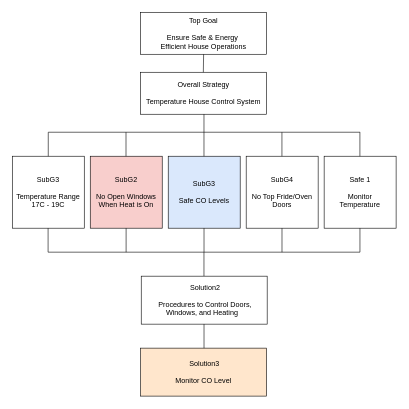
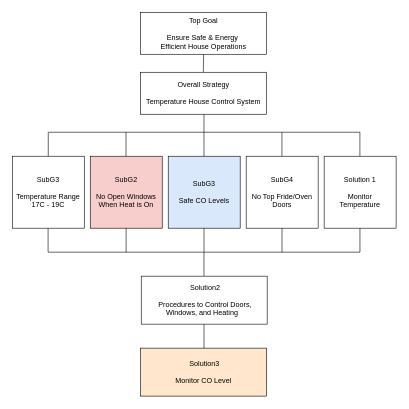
  <mxCell id="0" />
  <mxCell id="1" parent="0" />
  <mxCell id="2" value="&lt;span&gt;     Top Goal&lt;br&gt;&lt;/span&gt;&lt;span&gt;&lt;br&gt;Ensure Safe &amp;amp; Energy&amp;nbsp;&lt;br&gt;&lt;/span&gt;&lt;span&gt;Efficient House Operations  &lt;/span&gt;" style="rounded=0;whiteSpace=wrap;html=1;" vertex="1" parent="1"><mxGeometry x="234" y="20" width="210" height="70" as="geometry" /></mxCell>
  <mxCell id="3" value="Overall Strategy&lt;br&gt;&lt;br&gt;Temperature House Control System" style="rounded=0;whiteSpace=wrap;html=1;" vertex="1" parent="1"><mxGeometry x="234" y="120" width="210" height="70" as="geometry" /></mxCell>
  <mxCell id="4" value="SubG3&lt;br&gt;&lt;br&gt;Temperature Range&lt;br&gt;17C - 19C" style="whiteSpace=wrap;html=1;aspect=fixed;" vertex="1" parent="1"><mxGeometry x="20" y="260" width="120" height="120" as="geometry" /></mxCell>
  <mxCell id="5" value="SubG2&lt;br&gt;&lt;br&gt;No Open Windows When Heat is On" style="whiteSpace=wrap;html=1;aspect=fixed;fillColor=#f8cecc;" vertex="1" parent="1"><mxGeometry x="150" y="260" width="120" height="120" as="geometry" /></mxCell>
  <mxCell id="6" value="SubG3&lt;br&gt;&lt;br&gt;Safe CO Levels" style="whiteSpace=wrap;html=1;aspect=fixed;fillColor=#dae8fc;" vertex="1" parent="1"><mxGeometry x="280" y="260" width="120" height="120" as="geometry" /></mxCell>
  <mxCell id="7" value="SubG4&lt;br&gt;&lt;br&gt;No Top Fride/Oven Doors" style="whiteSpace=wrap;html=1;aspect=fixed;" vertex="1" parent="1"><mxGeometry x="410" y="260" width="120" height="120" as="geometry" /></mxCell>
- <mxCell id="8" value="Safe 1&lt;br&gt;&lt;br&gt;Monitor &lt;br&gt;Temperature" style="whiteSpace=wrap;html=1;aspect=fixed;" vertex="1" parent="1"><mxGeometry x="540" y="260" width="120" height="120" as="geometry" /></mxCell>
+ <mxCell id="8" value="Solution 1&lt;br&gt;&lt;br&gt;Monitor &lt;br&gt;Temperature" style="whiteSpace=wrap;html=1;aspect=fixed;" vertex="1" parent="1"><mxGeometry x="540" y="260" width="120" height="120" as="geometry" /></mxCell>
  <mxCell id="9" value="" style="endArrow=none;html=1;" edge="1" parent="1"><mxGeometry width="50" height="50" relative="1" as="geometry"><mxPoint x="80" y="220" as="sourcePoint" /><mxPoint x="600" y="220" as="targetPoint" /></mxGeometry></mxCell>
  <mxCell id="10" value="" style="endArrow=none;html=1;exitX=0.5;exitY=0;exitDx=0;exitDy=0;" edge="1" parent="1" source="4"><mxGeometry width="50" height="50" relative="1" as="geometry"><mxPoint x="30" y="270" as="sourcePoint" /><mxPoint x="80" y="220" as="targetPoint" /></mxGeometry></mxCell>
  <mxCell id="11" value="" style="endArrow=none;html=1;exitX=0.5;exitY=0;exitDx=0;exitDy=0;" edge="1" parent="1"><mxGeometry width="50" height="50" relative="1" as="geometry"><mxPoint x="599.62" y="260" as="sourcePoint" /><mxPoint x="599.62" y="220" as="targetPoint" /></mxGeometry></mxCell>
  <mxCell id="12" value="" style="endArrow=none;html=1;exitX=0.5;exitY=0;exitDx=0;exitDy=0;" edge="1" parent="1"><mxGeometry width="50" height="50" relative="1" as="geometry"><mxPoint x="469.62" y="260" as="sourcePoint" /><mxPoint x="469.62" y="220" as="targetPoint" /></mxGeometry></mxCell>
  <mxCell id="13" value="" style="endArrow=none;html=1;exitX=0.5;exitY=0;exitDx=0;exitDy=0;" edge="1" parent="1"><mxGeometry width="50" height="50" relative="1" as="geometry"><mxPoint x="339.62" y="260" as="sourcePoint" /><mxPoint x="339.62" y="220" as="targetPoint" /></mxGeometry></mxCell>
  <mxCell id="14" value="" style="endArrow=none;html=1;exitX=0.5;exitY=0;exitDx=0;exitDy=0;" edge="1" parent="1"><mxGeometry width="50" height="50" relative="1" as="geometry"><mxPoint x="209.62" y="260" as="sourcePoint" /><mxPoint x="209.62" y="220" as="targetPoint" /></mxGeometry></mxCell>
  <mxCell id="15" value="" style="endArrow=none;html=1;" edge="1" parent="1"><mxGeometry width="50" height="50" relative="1" as="geometry"><mxPoint x="339.62" y="220" as="sourcePoint" /><mxPoint x="339.62" y="190" as="targetPoint" /></mxGeometry></mxCell>
  <mxCell id="16" value="" style="endArrow=none;html=1;exitX=0.5;exitY=0;exitDx=0;exitDy=0;" edge="1" parent="1"><mxGeometry width="50" height="50" relative="1" as="geometry"><mxPoint x="338.58" y="120" as="sourcePoint" /><mxPoint x="339" y="90" as="targetPoint" /></mxGeometry></mxCell>
  <mxCell id="17" value="" style="endArrow=none;html=1;" edge="1" parent="1"><mxGeometry width="50" height="50" relative="1" as="geometry"><mxPoint x="79.74" y="420" as="sourcePoint" /><mxPoint x="599.74" y="420" as="targetPoint" /></mxGeometry></mxCell>
  <mxCell id="18" value="" style="endArrow=none;html=1;exitX=0.5;exitY=0;exitDx=0;exitDy=0;" edge="1" parent="1"><mxGeometry width="50" height="50" relative="1" as="geometry"><mxPoint x="599.71" y="420" as="sourcePoint" /><mxPoint x="599.71" y="380" as="targetPoint" /></mxGeometry></mxCell>
  <mxCell id="19" value="" style="endArrow=none;html=1;exitX=0.5;exitY=0;exitDx=0;exitDy=0;" edge="1" parent="1"><mxGeometry width="50" height="50" relative="1" as="geometry"><mxPoint x="469.71" y="420" as="sourcePoint" /><mxPoint x="469.71" y="380" as="targetPoint" /></mxGeometry></mxCell>
  <mxCell id="20" value="" style="endArrow=none;html=1;exitX=0.5;exitY=0;exitDx=0;exitDy=0;" edge="1" parent="1"><mxGeometry width="50" height="50" relative="1" as="geometry"><mxPoint x="339.71" y="420" as="sourcePoint" /><mxPoint x="339.71" y="380" as="targetPoint" /></mxGeometry></mxCell>
  <mxCell id="21" value="" style="endArrow=none;html=1;exitX=0.5;exitY=0;exitDx=0;exitDy=0;" edge="1" parent="1"><mxGeometry width="50" height="50" relative="1" as="geometry"><mxPoint x="209.79" y="420" as="sourcePoint" /><mxPoint x="209.79" y="380" as="targetPoint" /></mxGeometry></mxCell>
  <mxCell id="22" value="" style="endArrow=none;html=1;exitX=0.5;exitY=0;exitDx=0;exitDy=0;" edge="1" parent="1"><mxGeometry width="50" height="50" relative="1" as="geometry"><mxPoint x="79.71" y="420" as="sourcePoint" /><mxPoint x="79.71" y="380" as="targetPoint" /></mxGeometry></mxCell>
  <mxCell id="23" value="" style="endArrow=none;html=1;exitX=0.5;exitY=0;exitDx=0;exitDy=0;" edge="1" parent="1"><mxGeometry width="50" height="50" relative="1" as="geometry"><mxPoint x="339.6" y="460" as="sourcePoint" /><mxPoint x="339.6" y="420" as="targetPoint" /></mxGeometry></mxCell>
  <mxCell id="24" value="&amp;nbsp;Solution2&lt;br&gt;&lt;br&gt;&amp;nbsp;Procedures to Control Doors, Windows, and Heating&amp;nbsp;&amp;nbsp;" style="rounded=0;whiteSpace=wrap;html=1;" vertex="1" parent="1"><mxGeometry x="235" y="460" width="210" height="80" as="geometry" /></mxCell>
  <mxCell id="25" value="&amp;nbsp;Solution3&lt;br&gt;&lt;br&gt;Monitor CO Level" style="rounded=0;whiteSpace=wrap;html=1;fillColor=#ffe6cc;" vertex="1" parent="1"><mxGeometry x="234" y="580" width="210" height="80" as="geometry" /></mxCell>
  <mxCell id="26" value="" style="endArrow=none;html=1;exitX=0.5;exitY=0;exitDx=0;exitDy=0;" edge="1" parent="1"><mxGeometry width="50" height="50" relative="1" as="geometry"><mxPoint x="339.71" y="580" as="sourcePoint" /><mxPoint x="339.71" y="540" as="targetPoint" /></mxGeometry></mxCell>
